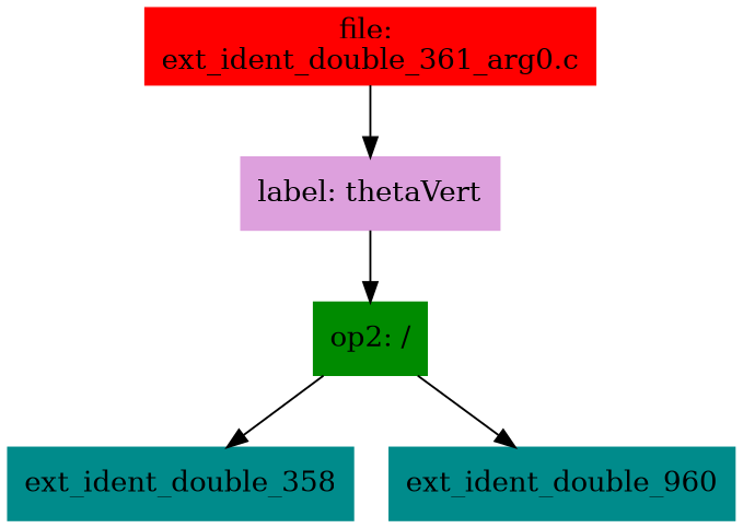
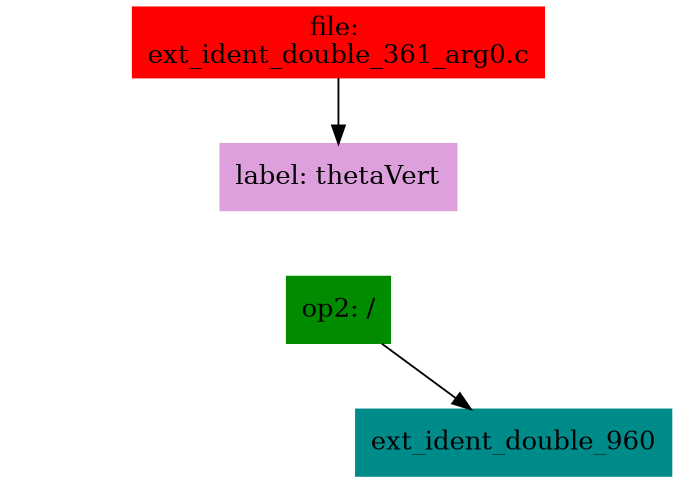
  digraph {
    node [color=cyan4 shape=box style=filled]
    n1 [color=red label="file: \next_ident_double_361_arg0.c"]
    n2 [color=plum label="label: thetaVert"]
    n3 [color=green4 label="op2: /"]
-   n4 [label=ext_ident_double_358]
    n5 [label=ext_ident_double_960]
    n1 -> n2
-   n2 -> n3
-   n3 -> n4
    n3 -> n5
  }
